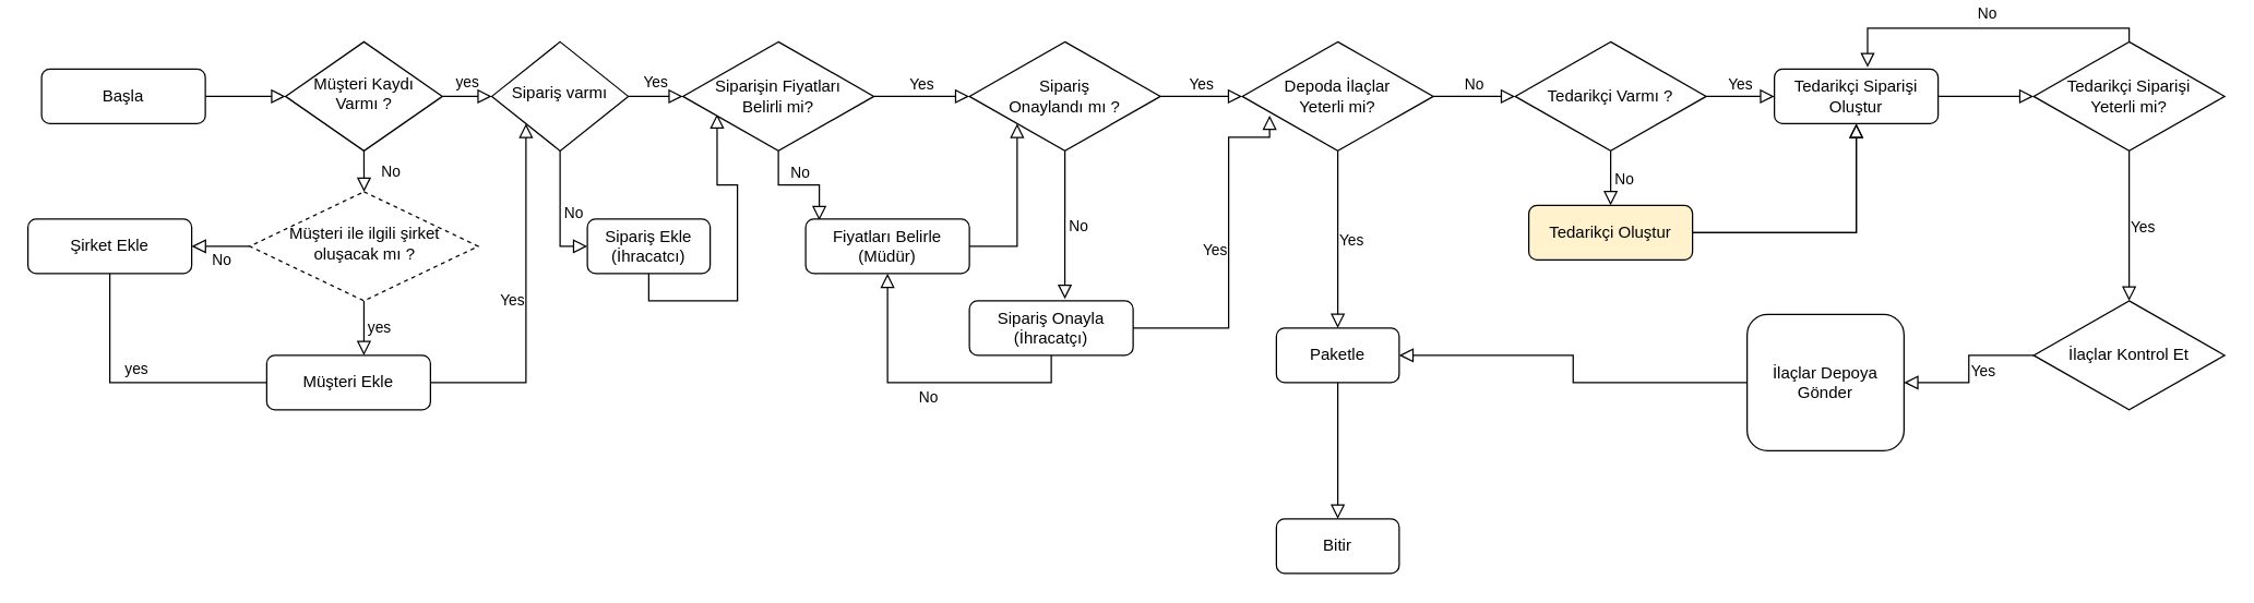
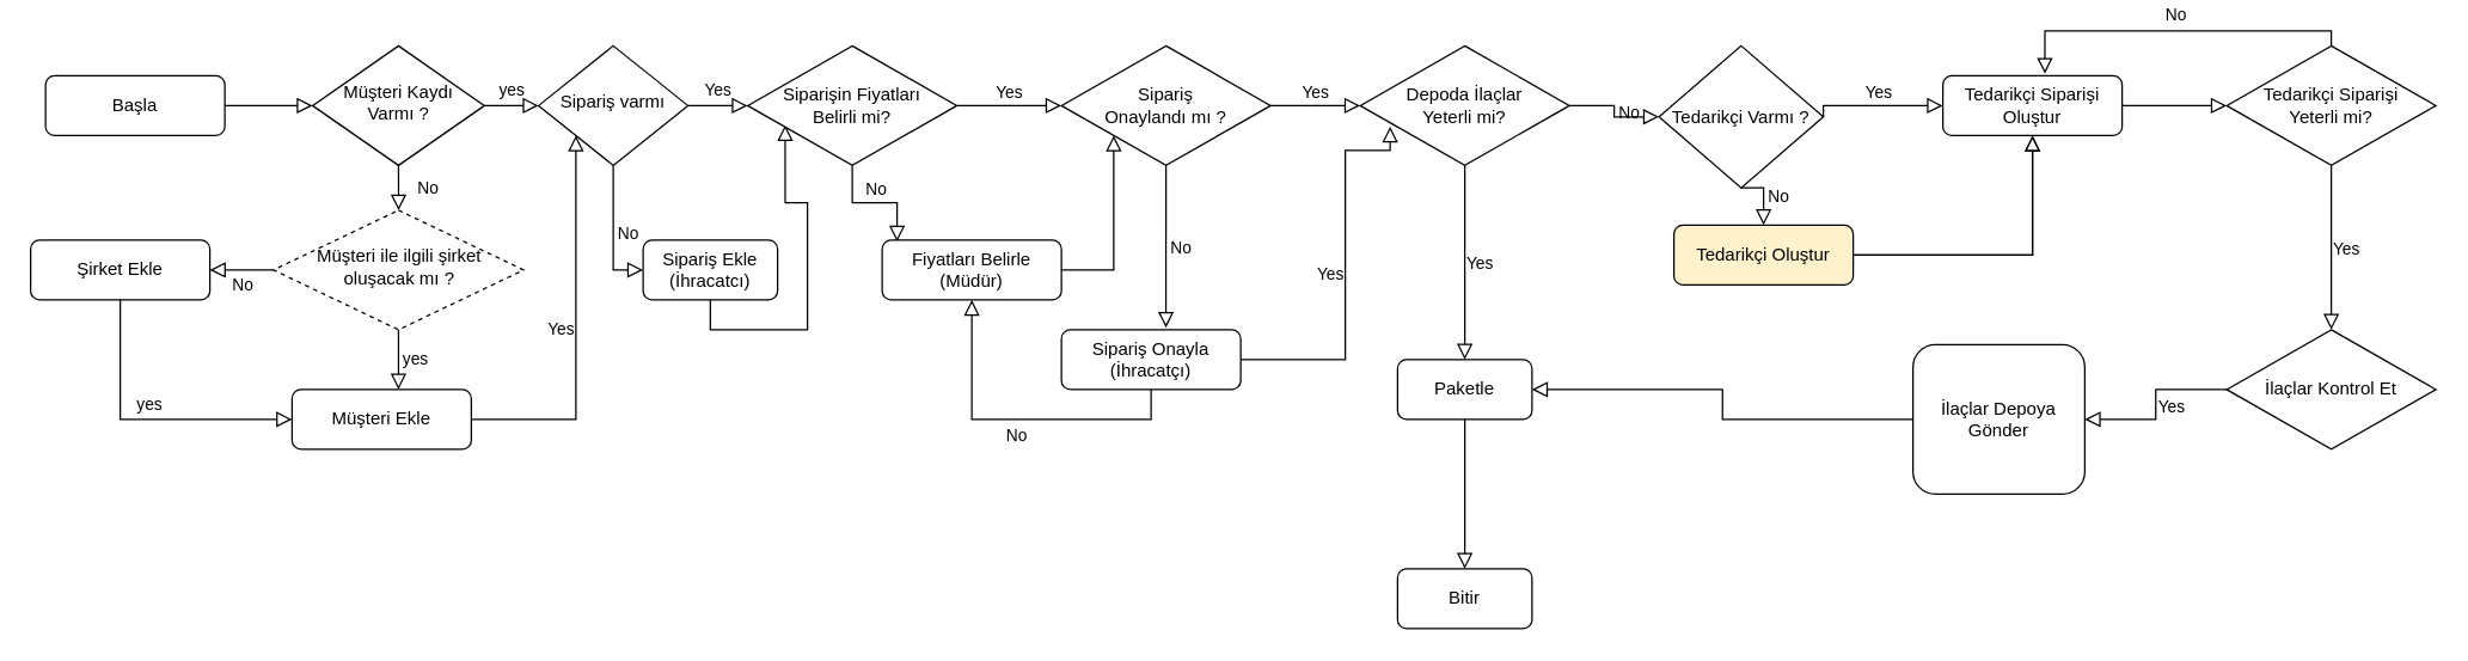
  <mxCell id="0" />
  <mxCell id="1" parent="0" />
  <mxCell id="2" value="" style="rounded=0;html=1;jettySize=auto;orthogonalLoop=1;fontSize=11;endArrow=block;endFill=0;endSize=8;strokeWidth=1;shadow=0;labelBackgroundColor=none;edgeStyle=orthogonalEdgeStyle;exitX=1;exitY=0.5;exitDx=0;exitDy=0;entryX=0;entryY=0.5;entryDx=0;entryDy=0;" parent="1" source="3" target="8" edge="1"><mxGeometry relative="1" as="geometry"><mxPoint x="70" y="180" as="targetPoint" /></mxGeometry></mxCell>
  <mxCell id="3" value="Başla" style="rounded=1;whiteSpace=wrap;html=1;fontSize=12;glass=0;strokeWidth=1;shadow=0;" parent="1" vertex="1"><mxGeometry x="30" y="50" width="120" height="40" as="geometry" /></mxCell>
  <mxCell id="4" value="yes" style="edgeStyle=orthogonalEdgeStyle;rounded=0;html=1;jettySize=auto;orthogonalLoop=1;fontSize=11;endArrow=block;endFill=0;endSize=8;strokeWidth=1;shadow=0;labelBackgroundColor=none;exitX=1;exitY=0.5;exitDx=0;exitDy=0;entryX=0;entryY=0.5;entryDx=0;entryDy=0;" parent="1" source="8" target="7" edge="1"><mxGeometry y="10" relative="1" as="geometry"><mxPoint as="offset" /><mxPoint x="330" y="140" as="sourcePoint" /><mxPoint x="380" y="130" as="targetPoint" /></mxGeometry></mxCell>
  <mxCell id="5" value="Müşteri ile ilgili şirket &lt;br&gt;oluşacak mı ?" style="rhombus;whiteSpace=wrap;html=1;shadow=0;fontFamily=Helvetica;fontSize=12;align=center;strokeWidth=1;spacing=6;spacingTop=-4;dashed=1;" parent="1" vertex="1"><mxGeometry x="182.5" y="140" width="167.5" height="80" as="geometry" /></mxCell>
  <mxCell id="6" value="Müşteri Ekle" style="rounded=1;whiteSpace=wrap;html=1;fontSize=12;glass=0;strokeWidth=1;shadow=0;" parent="1" vertex="1"><mxGeometry x="195" y="260" width="120" height="40" as="geometry" /></mxCell>
  <mxCell id="7" value="Sipariş varmı" style="rhombus;whiteSpace=wrap;html=1;shadow=0;fontFamily=Helvetica;fontSize=12;align=center;strokeWidth=1;spacing=6;spacingTop=-4;" parent="1" vertex="1"><mxGeometry x="360" y="30" width="100" height="80" as="geometry" /></mxCell>
  <mxCell id="8" value="Müşteri Kaydı&lt;br&gt; Varmı ?" style="rhombus;whiteSpace=wrap;html=1;shadow=0;fontFamily=Helvetica;fontSize=12;align=center;strokeWidth=1;spacing=6;spacingTop=-4;" parent="1" vertex="1"><mxGeometry x="208.75" y="30" width="115" height="80" as="geometry" /></mxCell>
  <mxCell id="9" value="No" style="edgeStyle=orthogonalEdgeStyle;rounded=0;html=1;jettySize=auto;orthogonalLoop=1;fontSize=11;endArrow=block;endFill=0;endSize=8;strokeWidth=1;shadow=0;labelBackgroundColor=none;entryX=0;entryY=0.5;entryDx=0;entryDy=0;exitX=0.5;exitY=1;exitDx=0;exitDy=0;" parent="1" source="7" target="10" edge="1"><mxGeometry y="10" relative="1" as="geometry"><mxPoint y="1" as="offset" /><mxPoint x="490" y="160.5" as="sourcePoint" /><mxPoint x="550" y="60" as="targetPoint" /></mxGeometry></mxCell>
  <mxCell id="10" value="Sipariş Ekle&lt;br&gt;(İhracatcı)" style="rounded=1;whiteSpace=wrap;html=1;fontSize=12;glass=0;strokeWidth=1;shadow=0;" parent="1" vertex="1"><mxGeometry x="430" y="160" width="90" height="40" as="geometry" /></mxCell>
  <mxCell id="11" value="No" style="rounded=0;html=1;jettySize=auto;orthogonalLoop=1;fontSize=11;endArrow=block;endFill=0;endSize=8;strokeWidth=1;shadow=0;labelBackgroundColor=none;edgeStyle=orthogonalEdgeStyle;exitX=0.5;exitY=1;exitDx=0;exitDy=0;" parent="1" source="8" target="5" edge="1"><mxGeometry y="20" relative="1" as="geometry"><mxPoint as="offset" /><mxPoint x="120" y="300" as="sourcePoint" /><mxPoint x="190" y="210" as="targetPoint" /></mxGeometry></mxCell>
  <mxCell id="12" value="Yes" style="edgeStyle=orthogonalEdgeStyle;rounded=0;html=1;jettySize=auto;orthogonalLoop=1;fontSize=11;endArrow=block;endFill=0;endSize=8;strokeWidth=1;shadow=0;labelBackgroundColor=none;exitX=1;exitY=0.5;exitDx=0;exitDy=0;entryX=0;entryY=1;entryDx=0;entryDy=0;" parent="1" source="6" target="7" edge="1"><mxGeometry y="10" relative="1" as="geometry"><mxPoint as="offset" /><mxPoint x="170" y="390" as="sourcePoint" /><mxPoint x="320" y="390" as="targetPoint" /></mxGeometry></mxCell>
  <mxCell id="13" value="No" style="edgeStyle=orthogonalEdgeStyle;rounded=0;html=1;jettySize=auto;orthogonalLoop=1;fontSize=11;endArrow=block;endFill=0;endSize=8;strokeWidth=1;shadow=0;labelBackgroundColor=none;exitX=0;exitY=0.5;exitDx=0;exitDy=0;entryX=1;entryY=0.5;entryDx=0;entryDy=0;" parent="1" source="5" target="14" edge="1"><mxGeometry y="10" relative="1" as="geometry"><mxPoint as="offset" /><mxPoint x="330" y="300" as="sourcePoint" /><mxPoint x="110" y="180" as="targetPoint" /></mxGeometry></mxCell>
  <mxCell id="14" value="Şirket Ekle" style="rounded=1;whiteSpace=wrap;html=1;fontSize=12;glass=0;strokeWidth=1;shadow=0;" parent="1" vertex="1"><mxGeometry x="20" y="160" width="120" height="40" as="geometry" /></mxCell>
  <mxCell id="15" value="&amp;nbsp;yes" style="edgeStyle=orthogonalEdgeStyle;rounded=0;html=1;jettySize=auto;orthogonalLoop=1;fontSize=11;endArrow=block;endFill=0;endSize=8;strokeWidth=1;shadow=0;labelBackgroundColor=none;exitX=0.5;exitY=1;exitDx=0;exitDy=0;" parent="1" source="5" target="6" edge="1"><mxGeometry y="10" relative="1" as="geometry"><mxPoint as="offset" /><mxPoint x="190" y="180" as="sourcePoint" /><mxPoint x="110" y="180" as="targetPoint" /><Array as="points"><mxPoint x="255" y="260" /><mxPoint x="255" y="260" /></Array></mxGeometry></mxCell>
- <mxCell id="16" value="&amp;nbsp;yes" style="edgeStyle=orthogonalEdgeStyle;rounded=0;html=1;jettySize=auto;orthogonalLoop=1;fontSize=11;endArrow=none;endFill=0;endSize=8;strokeWidth=1;shadow=0;labelBackgroundColor=none;exitX=0.5;exitY=1;exitDx=0;exitDy=0;entryX=0;entryY=0.5;entryDx=0;entryDy=0;" parent="1" source="14" target="6" edge="1"><mxGeometry y="10" relative="1" as="geometry"><mxPoint as="offset" /><mxPoint x="240" y="220" as="sourcePoint" /><mxPoint x="90" y="320" as="targetPoint" /></mxGeometry></mxCell>
+ <mxCell id="16" value="&amp;nbsp;yes" style="edgeStyle=orthogonalEdgeStyle;rounded=0;html=1;jettySize=auto;orthogonalLoop=1;fontSize=11;endArrow=block;endFill=0;endSize=8;strokeWidth=1;shadow=0;labelBackgroundColor=none;exitX=0.5;exitY=1;exitDx=0;exitDy=0;entryX=0;entryY=0.5;entryDx=0;entryDy=0;" parent="1" source="14" target="6" edge="1"><mxGeometry y="10" relative="1" as="geometry"><mxPoint as="offset" /><mxPoint x="240" y="220" as="sourcePoint" /><mxPoint x="90" y="320" as="targetPoint" /></mxGeometry></mxCell>
  <mxCell id="17" value="" style="edgeStyle=orthogonalEdgeStyle;rounded=0;html=1;jettySize=auto;orthogonalLoop=1;fontSize=11;endArrow=block;endFill=0;endSize=8;strokeWidth=1;shadow=0;labelBackgroundColor=none;exitX=0.5;exitY=1;exitDx=0;exitDy=0;entryX=0.179;entryY=0.663;entryDx=0;entryDy=0;entryPerimeter=0;" parent="1" source="10" target="18" edge="1"><mxGeometry y="10" relative="1" as="geometry"><mxPoint as="offset" /><mxPoint x="300" y="280" as="sourcePoint" /><mxPoint x="490" y="100" as="targetPoint" /></mxGeometry></mxCell>
  <mxCell id="18" value="Siparişin Fiyatları &lt;br&gt;Belirli mi?" style="rhombus;whiteSpace=wrap;html=1;" parent="1" vertex="1"><mxGeometry x="500" y="30" width="140" height="80" as="geometry" /></mxCell>
  <mxCell id="19" value="No" style="edgeStyle=orthogonalEdgeStyle;rounded=0;html=1;jettySize=auto;orthogonalLoop=1;fontSize=11;endArrow=block;endFill=0;endSize=8;strokeWidth=1;shadow=0;labelBackgroundColor=none;exitX=0.5;exitY=1;exitDx=0;exitDy=0;entryX=0.083;entryY=0.025;entryDx=0;entryDy=0;entryPerimeter=0;" parent="1" source="18" target="20" edge="1"><mxGeometry y="10" relative="1" as="geometry"><mxPoint y="1" as="offset" /><mxPoint x="360" y="80" as="sourcePoint" /><mxPoint x="615" y="190" as="targetPoint" /></mxGeometry></mxCell>
  <mxCell id="20" value="Fiyatları Belirle&lt;br&gt;(Müdür)" style="rounded=1;whiteSpace=wrap;html=1;fontSize=12;glass=0;strokeWidth=1;shadow=0;" parent="1" vertex="1"><mxGeometry x="590" y="160" width="120" height="40" as="geometry" /></mxCell>
  <mxCell id="21" value="" style="edgeStyle=orthogonalEdgeStyle;rounded=0;html=1;jettySize=auto;orthogonalLoop=1;fontSize=11;endArrow=block;endFill=0;endSize=8;strokeWidth=1;shadow=0;labelBackgroundColor=none;exitX=1;exitY=0.5;exitDx=0;exitDy=0;entryX=0;entryY=1;entryDx=0;entryDy=0;" parent="1" source="20" target="22" edge="1"><mxGeometry y="10" relative="1" as="geometry"><mxPoint y="1" as="offset" /><mxPoint x="700" y="190" as="sourcePoint" /><mxPoint x="700" y="310" as="targetPoint" /></mxGeometry></mxCell>
  <mxCell id="22" value="Sipariş &lt;br&gt;Onaylandı mı ?" style="rhombus;whiteSpace=wrap;html=1;" parent="1" vertex="1"><mxGeometry x="710" y="30" width="140" height="80" as="geometry" /></mxCell>
  <mxCell id="23" value="Yes" style="edgeStyle=orthogonalEdgeStyle;rounded=0;html=1;jettySize=auto;orthogonalLoop=1;fontSize=11;endArrow=block;endFill=0;endSize=8;strokeWidth=1;shadow=0;labelBackgroundColor=none;entryX=0;entryY=0.5;entryDx=0;entryDy=0;exitX=1;exitY=0.5;exitDx=0;exitDy=0;" parent="1" source="18" target="22" edge="1"><mxGeometry y="10" relative="1" as="geometry"><mxPoint y="1" as="offset" /><mxPoint x="600" y="210" as="sourcePoint" /><mxPoint x="600" y="330" as="targetPoint" /></mxGeometry></mxCell>
  <mxCell id="24" value="Yes" style="edgeStyle=orthogonalEdgeStyle;rounded=0;html=1;jettySize=auto;orthogonalLoop=1;fontSize=11;endArrow=block;endFill=0;endSize=8;strokeWidth=1;shadow=0;labelBackgroundColor=none;exitX=1;exitY=0.5;exitDx=0;exitDy=0;entryX=0;entryY=0.5;entryDx=0;entryDy=0;" parent="1" source="22" target="27" edge="1"><mxGeometry y="10" relative="1" as="geometry"><mxPoint y="1" as="offset" /><mxPoint x="1080" y="200" as="sourcePoint" /><mxPoint x="930" y="70" as="targetPoint" /></mxGeometry></mxCell>
  <mxCell id="25" value="No" style="edgeStyle=orthogonalEdgeStyle;rounded=0;html=1;jettySize=auto;orthogonalLoop=1;fontSize=11;endArrow=block;endFill=0;endSize=8;strokeWidth=1;shadow=0;labelBackgroundColor=none;exitX=0.5;exitY=1;exitDx=0;exitDy=0;entryX=0.583;entryY=-0.033;entryDx=0;entryDy=0;entryPerimeter=0;" parent="1" source="22" target="26" edge="1"><mxGeometry y="10" relative="1" as="geometry"><mxPoint y="1" as="offset" /><mxPoint x="850" y="70" as="sourcePoint" /><mxPoint x="780" y="190" as="targetPoint" /></mxGeometry></mxCell>
  <mxCell id="26" value="Sipariş Onayla&lt;br&gt;(İhracatçı)" style="rounded=1;whiteSpace=wrap;html=1;fontSize=12;glass=0;strokeWidth=1;shadow=0;" parent="1" vertex="1"><mxGeometry x="710" y="220" width="120" height="40" as="geometry" /></mxCell>
  <mxCell id="27" value="Depoda İlaçlar&lt;br&gt; Yeterli mi?" style="rhombus;whiteSpace=wrap;html=1;" parent="1" vertex="1"><mxGeometry x="910" y="30" width="140" height="80" as="geometry" /></mxCell>
  <mxCell id="28" value="No" style="edgeStyle=orthogonalEdgeStyle;rounded=0;html=1;jettySize=auto;orthogonalLoop=1;fontSize=11;endArrow=block;endFill=0;endSize=8;strokeWidth=1;shadow=0;labelBackgroundColor=none;exitX=1;exitY=0.5;exitDx=0;exitDy=0;" parent="1" source="27" target="31" edge="1"><mxGeometry y="10" relative="1" as="geometry"><mxPoint y="1" as="offset" /><mxPoint x="1025" y="330" as="sourcePoint" /><mxPoint x="980" y="170" as="targetPoint" /></mxGeometry></mxCell>
  <mxCell id="29" value="Tedarikçi Siparişi Oluştur" style="rounded=1;whiteSpace=wrap;html=1;fontSize=12;glass=0;strokeWidth=1;shadow=0;" parent="1" vertex="1"><mxGeometry x="1300" y="50" width="120" height="40" as="geometry" /></mxCell>
  <mxCell id="30" value="Yes" style="edgeStyle=orthogonalEdgeStyle;rounded=0;html=1;jettySize=auto;orthogonalLoop=1;fontSize=11;endArrow=block;endFill=0;endSize=8;strokeWidth=1;shadow=0;labelBackgroundColor=none;entryX=0.5;entryY=0;entryDx=0;entryDy=0;exitX=0.5;exitY=1;exitDx=0;exitDy=0;" parent="1" source="27" target="42" edge="1"><mxGeometry y="10" relative="1" as="geometry"><mxPoint y="1" as="offset" /><mxPoint x="1090" y="350" as="sourcePoint" /><mxPoint x="1160" y="70" as="targetPoint" /><Array as="points" /></mxGeometry></mxCell>
- <mxCell id="31" value="Tedarikçi Varmı ?" style="rhombus;whiteSpace=wrap;html=1;" parent="1" vertex="1"><mxGeometry x="1110" y="30" width="140" height="80" as="geometry" /></mxCell>
+ <mxCell id="31" value="Tedarikçi Varmı ?" style="rhombus;whiteSpace=wrap;html=1;" parent="1" vertex="1"><mxGeometry x="1110" y="30" width="110" height="95" as="geometry" /></mxCell>
  <mxCell id="32" value="No" style="edgeStyle=orthogonalEdgeStyle;rounded=0;html=1;jettySize=auto;orthogonalLoop=1;fontSize=11;endArrow=block;endFill=0;endSize=8;strokeWidth=1;shadow=0;labelBackgroundColor=none;exitX=0.5;exitY=1;exitDx=0;exitDy=0;entryX=0.5;entryY=0;entryDx=0;entryDy=0;" parent="1" source="31" target="33" edge="1"><mxGeometry y="10" relative="1" as="geometry"><mxPoint y="1" as="offset" /><mxPoint x="1250" y="-40" as="sourcePoint" /><mxPoint x="1370" y="-40" as="targetPoint" /><Array as="points" /></mxGeometry></mxCell>
  <mxCell id="33" value="Tedarikçi Oluştur" style="rounded=1;whiteSpace=wrap;html=1;fontSize=12;glass=0;strokeWidth=1;shadow=0;fillColor=#fff2cc;" parent="1" vertex="1"><mxGeometry x="1120" y="150" width="120" height="40" as="geometry" /></mxCell>
  <mxCell id="34" value="Yes" style="edgeStyle=orthogonalEdgeStyle;rounded=0;html=1;jettySize=auto;orthogonalLoop=1;fontSize=11;endArrow=block;endFill=0;endSize=8;strokeWidth=1;shadow=0;labelBackgroundColor=none;exitX=1;exitY=0.5;exitDx=0;exitDy=0;entryX=0;entryY=0.5;entryDx=0;entryDy=0;" parent="1" source="31" target="29" edge="1"><mxGeometry y="10" relative="1" as="geometry"><mxPoint y="1" as="offset" /><mxPoint x="1250" y="-40" as="sourcePoint" /><mxPoint x="1370" y="-40" as="targetPoint" /><Array as="points"><mxPoint x="1270" y="70" /><mxPoint x="1270" y="70" /></Array></mxGeometry></mxCell>
  <mxCell id="35" value="" style="edgeStyle=orthogonalEdgeStyle;rounded=0;html=1;jettySize=auto;orthogonalLoop=1;fontSize=11;endArrow=block;endFill=0;endSize=8;strokeWidth=1;shadow=0;labelBackgroundColor=none;exitX=1;exitY=0.5;exitDx=0;exitDy=0;entryX=0.5;entryY=1;entryDx=0;entryDy=0;" parent="1" source="33" target="29" edge="1"><mxGeometry y="10" relative="1" as="geometry"><mxPoint y="1" as="offset" /><mxPoint x="1250" y="70" as="sourcePoint" /><mxPoint x="1330" y="190" as="targetPoint" /><Array as="points"><mxPoint x="1360" y="170" /></Array></mxGeometry></mxCell>
  <mxCell id="36" value="Yes" style="edgeStyle=orthogonalEdgeStyle;rounded=0;html=1;jettySize=auto;orthogonalLoop=1;fontSize=11;endArrow=block;endFill=0;endSize=8;strokeWidth=1;shadow=0;labelBackgroundColor=none;exitX=1;exitY=0.5;exitDx=0;exitDy=0;entryX=0;entryY=0.5;entryDx=0;entryDy=0;" parent="1" source="7" target="18" edge="1"><mxGeometry y="10" relative="1" as="geometry"><mxPoint as="offset" /><mxPoint x="520" y="190" as="sourcePoint" /><mxPoint x="655" y="80" as="targetPoint" /></mxGeometry></mxCell>
  <mxCell id="37" value="Yes" style="edgeStyle=orthogonalEdgeStyle;rounded=0;html=1;jettySize=auto;orthogonalLoop=1;fontSize=11;endArrow=block;endFill=0;endSize=8;strokeWidth=1;shadow=0;labelBackgroundColor=none;entryX=0.143;entryY=0.675;entryDx=0;entryDy=0;entryPerimeter=0;exitX=1;exitY=0.5;exitDx=0;exitDy=0;" parent="1" source="26" target="27" edge="1"><mxGeometry y="10" relative="1" as="geometry"><mxPoint y="1" as="offset" /><mxPoint x="900" y="250" as="sourcePoint" /><mxPoint x="880" y="100" as="targetPoint" /><Array as="points"><mxPoint x="900" y="240" /><mxPoint x="900" y="100" /><mxPoint x="930" y="100" /></Array></mxGeometry></mxCell>
  <mxCell id="38" value="" style="edgeStyle=orthogonalEdgeStyle;rounded=0;html=1;jettySize=auto;orthogonalLoop=1;fontSize=11;endArrow=block;endFill=0;endSize=8;strokeWidth=1;shadow=0;labelBackgroundColor=none;exitX=1;exitY=0.5;exitDx=0;exitDy=0;entryX=0;entryY=0.5;entryDx=0;entryDy=0;" parent="1" source="29" target="48" edge="1"><mxGeometry y="10" relative="1" as="geometry"><mxPoint y="1" as="offset" /><mxPoint x="1250" y="-40" as="sourcePoint" /><mxPoint x="1480" y="70" as="targetPoint" /><Array as="points" /></mxGeometry></mxCell>
  <mxCell id="39" value="İlaçlar Depoya&lt;br&gt; Gönder" style="rounded=1;whiteSpace=wrap;html=1;fontSize=12;glass=0;strokeWidth=1;shadow=0;" parent="1" vertex="1"><mxGeometry x="1280" y="230" width="115" height="100" as="geometry" /></mxCell>
  <mxCell id="40" value="İlaçlar Kontrol Et" style="rhombus;whiteSpace=wrap;html=1;" parent="1" vertex="1"><mxGeometry x="1490" y="220" width="140" height="80" as="geometry" /></mxCell>
  <mxCell id="41" value="Yes" style="edgeStyle=orthogonalEdgeStyle;rounded=0;html=1;jettySize=auto;orthogonalLoop=1;fontSize=11;endArrow=block;endFill=0;endSize=8;strokeWidth=1;shadow=0;labelBackgroundColor=none;exitX=0;exitY=0.5;exitDx=0;exitDy=0;entryX=1;entryY=0.5;entryDx=0;entryDy=0;" parent="1" source="40" target="39" edge="1"><mxGeometry y="10" relative="1" as="geometry"><mxPoint y="1" as="offset" /><mxPoint x="1420" y="70" as="sourcePoint" /><mxPoint x="1490" y="70" as="targetPoint" /><Array as="points" /></mxGeometry></mxCell>
  <mxCell id="42" value="Paketle" style="rounded=1;whiteSpace=wrap;html=1;fontSize=12;glass=0;strokeWidth=1;shadow=0;" parent="1" vertex="1"><mxGeometry x="935" y="240" width="90" height="40" as="geometry" /></mxCell>
  <mxCell id="43" value="" style="edgeStyle=orthogonalEdgeStyle;rounded=0;html=1;jettySize=auto;orthogonalLoop=1;fontSize=11;endArrow=block;endFill=0;endSize=8;strokeWidth=1;shadow=0;labelBackgroundColor=none;exitX=1;exitY=0.5;exitDx=0;exitDy=0;entryX=0.5;entryY=1;entryDx=0;entryDy=0;" parent="1" edge="1"><mxGeometry y="10" relative="1" as="geometry"><mxPoint y="1" as="offset" /><mxPoint x="1240" y="170" as="sourcePoint" /><mxPoint x="1360" y="90" as="targetPoint" /><Array as="points"><mxPoint x="1360" y="170" /></Array></mxGeometry></mxCell>
  <mxCell id="44" value="" style="edgeStyle=orthogonalEdgeStyle;rounded=0;html=1;jettySize=auto;orthogonalLoop=1;fontSize=11;endArrow=block;endFill=0;endSize=8;strokeWidth=1;shadow=0;labelBackgroundColor=none;entryX=1;entryY=0.5;entryDx=0;entryDy=0;exitX=0;exitY=0.5;exitDx=0;exitDy=0;" parent="1" source="39" target="42" edge="1"><mxGeometry y="10" relative="1" as="geometry"><mxPoint y="1" as="offset" /><mxPoint x="1510" y="170" as="sourcePoint" /><mxPoint x="1560" y="150" as="targetPoint" /><Array as="points" /></mxGeometry></mxCell>
  <mxCell id="45" value="Bitir" style="rounded=1;whiteSpace=wrap;html=1;fontSize=12;glass=0;strokeWidth=1;shadow=0;" parent="1" vertex="1"><mxGeometry x="935" y="380" width="90" height="40" as="geometry" /></mxCell>
  <mxCell id="46" value="" style="edgeStyle=orthogonalEdgeStyle;rounded=0;html=1;jettySize=auto;orthogonalLoop=1;fontSize=11;endArrow=block;endFill=0;endSize=8;strokeWidth=1;shadow=0;labelBackgroundColor=none;exitX=0.5;exitY=1;exitDx=0;exitDy=0;" parent="1" source="42" target="45" edge="1"><mxGeometry y="10" relative="1" as="geometry"><mxPoint y="1" as="offset" /><mxPoint x="980" y="110" as="sourcePoint" /><mxPoint x="980" y="370" as="targetPoint" /><Array as="points" /></mxGeometry></mxCell>
  <mxCell id="47" value="No" style="edgeStyle=orthogonalEdgeStyle;rounded=0;html=1;jettySize=auto;orthogonalLoop=1;fontSize=11;endArrow=block;endFill=0;endSize=8;strokeWidth=1;shadow=0;labelBackgroundColor=none;exitX=0.5;exitY=1;exitDx=0;exitDy=0;entryX=0.5;entryY=1;entryDx=0;entryDy=0;" parent="1" source="26" target="20" edge="1"><mxGeometry y="10" relative="1" as="geometry"><mxPoint y="1" as="offset" /><mxPoint x="780" y="110" as="sourcePoint" /><mxPoint x="779.96" y="218.68" as="targetPoint" /></mxGeometry></mxCell>
  <mxCell id="48" value="Tedarikçi Siparişi&lt;br&gt;Yeterli mi?" style="rhombus;whiteSpace=wrap;html=1;" parent="1" vertex="1"><mxGeometry x="1490" y="30" width="140" height="80" as="geometry" /></mxCell>
  <mxCell id="49" value="Yes" style="edgeStyle=orthogonalEdgeStyle;rounded=0;html=1;jettySize=auto;orthogonalLoop=1;fontSize=11;endArrow=block;endFill=0;endSize=8;strokeWidth=1;shadow=0;labelBackgroundColor=none;exitX=0.5;exitY=1;exitDx=0;exitDy=0;entryX=0.5;entryY=0;entryDx=0;entryDy=0;" parent="1" source="48" target="40" edge="1"><mxGeometry y="10" relative="1" as="geometry"><mxPoint y="1" as="offset" /><mxPoint x="1560" y="210" as="sourcePoint" /><mxPoint x="1560" y="260" as="targetPoint" /><Array as="points" /></mxGeometry></mxCell>
  <mxCell id="50" value="" style="edgeStyle=orthogonalEdgeStyle;rounded=0;html=1;jettySize=auto;orthogonalLoop=1;fontSize=11;endArrow=block;endFill=0;endSize=8;strokeWidth=1;shadow=0;labelBackgroundColor=none;exitX=0.5;exitY=0;exitDx=0;exitDy=0;entryX=0.569;entryY=-0.033;entryDx=0;entryDy=0;entryPerimeter=0;" parent="1" source="48" target="29" edge="1"><mxGeometry y="10" relative="1" as="geometry"><mxPoint y="1" as="offset" /><mxPoint x="1420" y="70" as="sourcePoint" /><mxPoint x="1370" y="-30" as="targetPoint" /><Array as="points"><mxPoint x="1560" y="20" /><mxPoint x="1368" y="20" /></Array></mxGeometry></mxCell>
  <mxCell id="51" value="No" style="edgeLabel;html=1;align=center;verticalAlign=middle;resizable=0;points=[];" parent="50" vertex="1" connectable="0"><mxGeometry x="-0.469" y="43" relative="1" as="geometry"><mxPoint x="-54" y="-55" as="offset" /></mxGeometry></mxCell>
